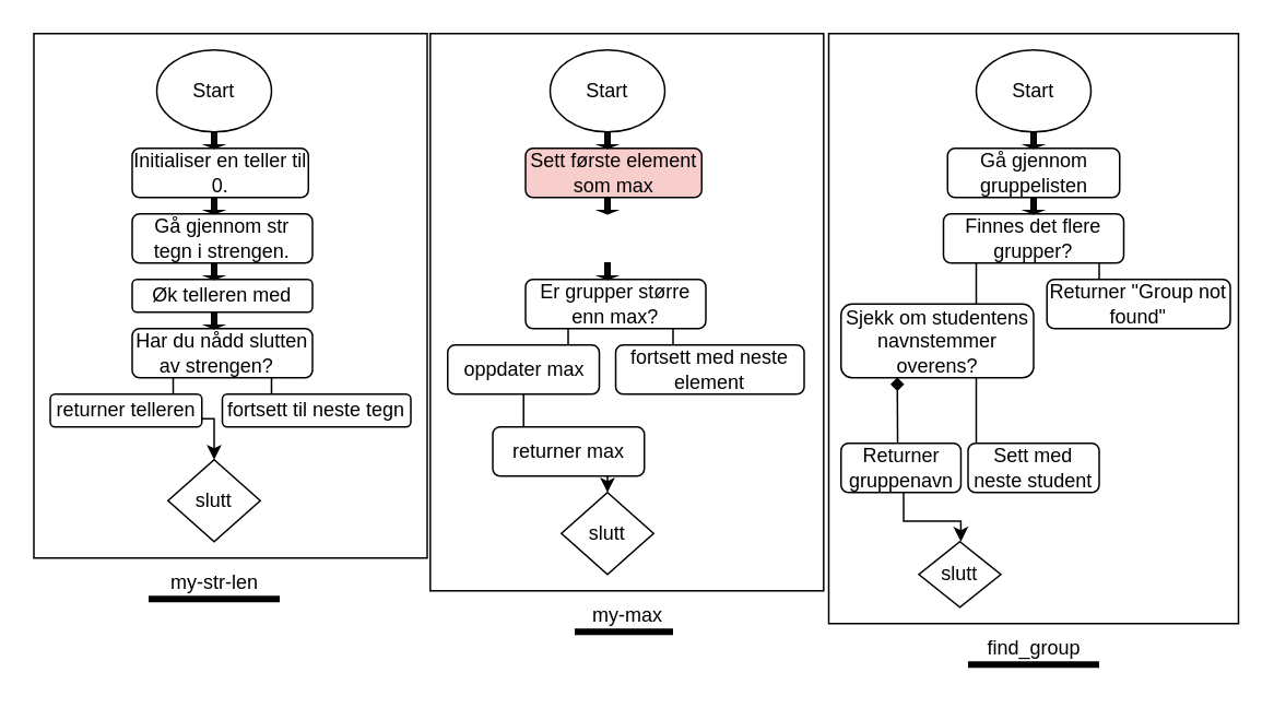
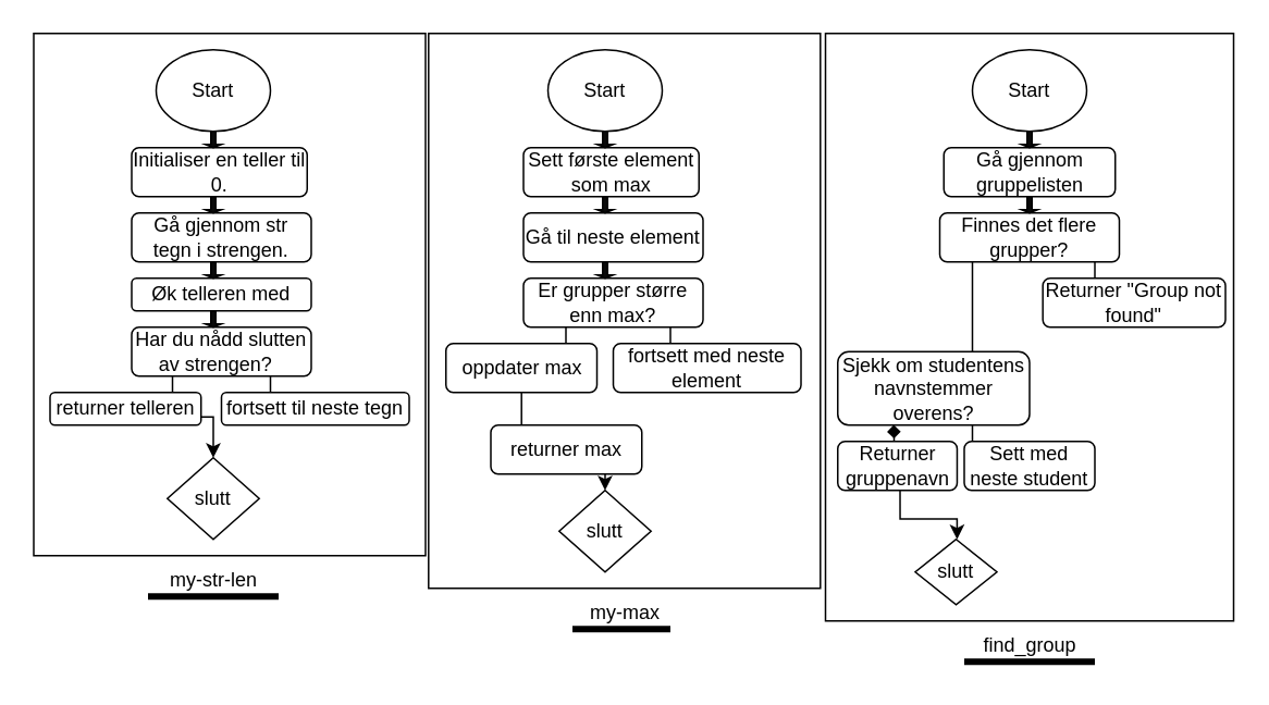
  <mxCell id="0" />
  <mxCell id="1" parent="0" />
  <mxCell id="2" value="" style="verticalLabelPosition=bottom;verticalAlign=top;html=1;shape=mxgraph.basic.rect;fillColor2=none;strokeWidth=1;size=20;indent=5;" vertex="1" parent="1"><mxGeometry x="505" width="250" height="360" as="geometry" y="20" /></mxCell>
  <mxCell id="3" value="" style="verticalLabelPosition=bottom;verticalAlign=top;html=1;shape=mxgraph.basic.rect;fillColor2=none;strokeWidth=1;size=20;indent=5;" vertex="1" parent="1"><mxGeometry x="261.87" width="240" height="340" as="geometry" y="20" /></mxCell>
  <mxCell id="4" value="" style="verticalLabelPosition=bottom;verticalAlign=top;html=1;shape=mxgraph.basic.rect;fillColor2=none;strokeWidth=1;size=20;indent=5;" vertex="1" parent="1"><mxGeometry width="240" height="320" as="geometry" x="20" y="20" /></mxCell>
  <mxCell id="5" value="Start" style="ellipse;whiteSpace=wrap;html=1;" vertex="1" parent="1"><mxGeometry x="95" y="30" width="70" height="50" as="geometry" /></mxCell>
  <mxCell id="6" value="Initialiser en teller til 0." style="rounded=1;whiteSpace=wrap;html=1;" vertex="1" parent="1"><mxGeometry x="80" y="90" width="107.5" height="30" as="geometry" /></mxCell>
  <mxCell id="7" value="Gå gjennom str tegn i strengen." style="rounded=1;whiteSpace=wrap;html=1;" vertex="1" parent="1"><mxGeometry x="80" y="130" width="110" height="30" as="geometry" /></mxCell>
  <mxCell id="8" value="Øk telleren med" style="rounded=1;whiteSpace=wrap;html=1;" vertex="1" parent="1"><mxGeometry x="80" y="170" width="110" height="20" as="geometry" /></mxCell>
  <mxCell id="9" value="" style="edgeStyle=orthogonalEdgeStyle;rounded=0;orthogonalLoop=1;jettySize=auto;html=1;" edge="1" parent="1" target="13"><mxGeometry relative="1" as="geometry"><mxPoint x="105.008" y="230" as="sourcePoint" /><mxPoint x="125.008" y="280.011" as="targetPoint" /><Array as="points"><mxPoint x="105" y="255" /><mxPoint x="130" y="255" /></Array></mxGeometry></mxCell>
  <mxCell id="10" value="" style="edgeStyle=orthogonalEdgeStyle;rounded=0;orthogonalLoop=1;jettySize=auto;html=1;" edge="1" parent="1"><mxGeometry relative="1" as="geometry"><mxPoint x="169.98" y="200" as="sourcePoint" /><mxPoint x="164.998" y="250.011" as="targetPoint" /><Array as="points"><mxPoint x="169.98" y="220" /><mxPoint x="164.98" y="220" /></Array></mxGeometry></mxCell>
  <mxCell id="11" value="Har du nådd slutten av strengen?&amp;nbsp;&amp;nbsp;" style="rounded=1;whiteSpace=wrap;html=1;" vertex="1" parent="1"><mxGeometry x="80" y="200" width="110" height="30" as="geometry" /></mxCell>
  <mxCell id="12" value="returner telleren" style="rounded=1;whiteSpace=wrap;html=1;" vertex="1" parent="1"><mxGeometry x="30" y="240" width="92.5" height="20" as="geometry" /></mxCell>
  <mxCell id="13" value="slutt" style="rhombus;whiteSpace=wrap;html=1;" vertex="1" parent="1"><mxGeometry x="101.88" y="280" width="56.25" height="50" as="geometry" /></mxCell>
  <mxCell id="14" value="fortsett til neste tegn" style="rounded=1;whiteSpace=wrap;html=1;" vertex="1" parent="1"><mxGeometry x="135" y="240" width="115" height="20" as="geometry" /></mxCell>
  <mxCell id="15" value="" style="shape=singleArrow;direction=south;whiteSpace=wrap;html=1;fillColor=#0A0A0A;" vertex="1" parent="1"><mxGeometry x="125.01" y="80" width="10" height="10" as="geometry" /></mxCell>
  <mxCell id="16" value="" style="shape=singleArrow;direction=south;whiteSpace=wrap;html=1;fillColor=#0A0A0A;" vertex="1" parent="1"><mxGeometry x="125.01" y="120" width="10" height="10" as="geometry" /></mxCell>
  <mxCell id="17" value="" style="shape=singleArrow;direction=south;whiteSpace=wrap;html=1;fillColor=#0A0A0A;" vertex="1" parent="1"><mxGeometry x="125.01" y="160" width="10" height="10" as="geometry" /></mxCell>
  <mxCell id="18" value="" style="shape=singleArrow;direction=south;whiteSpace=wrap;html=1;fillColor=#0A0A0A;" vertex="1" parent="1"><mxGeometry x="125.01" y="190" width="10" height="10" as="geometry" /></mxCell>
  <mxCell id="19" value="Start" style="ellipse;whiteSpace=wrap;html=1;" vertex="1" parent="1"><mxGeometry x="335" y="30" width="70" height="50" as="geometry" /></mxCell>
- <mxCell id="20" value="Sett første element som max" style="rounded=1;whiteSpace=wrap;html=1;fillColor=#f8cecc;" vertex="1" parent="1"><mxGeometry x="320" y="90" width="107.5" height="30" as="geometry" /></mxCell>
+ <mxCell id="20" value="Sett første element som max" style="rounded=1;whiteSpace=wrap;html=1;" vertex="1" parent="1"><mxGeometry x="320" y="90" width="107.5" height="30" as="geometry" /></mxCell>
+ <mxCell id="21" value="Gå til neste element" style="rounded=1;whiteSpace=wrap;html=1;" vertex="1" parent="1"><mxGeometry x="320" y="130" width="110" height="30" as="geometry" /></mxCell>
  <mxCell id="22" value="Er grupper større enn max? " style="rounded=1;whiteSpace=wrap;html=1;" vertex="1" parent="1"><mxGeometry x="320" y="170" width="110" height="30" as="geometry" /></mxCell>
  <mxCell id="23" value="" style="edgeStyle=orthogonalEdgeStyle;rounded=0;orthogonalLoop=1;jettySize=auto;html=1;" edge="1" parent="1" source="24" target="25"><mxGeometry relative="1" as="geometry" /></mxCell>
  <mxCell id="24" value="oppdater max" style="rounded=1;whiteSpace=wrap;html=1;" vertex="1" parent="1"><mxGeometry x="272.51" y="210" width="92.5" height="30" as="geometry" /></mxCell>
  <mxCell id="25" value="slutt" style="rhombus;whiteSpace=wrap;html=1;" vertex="1" parent="1"><mxGeometry x="341.88" y="300" width="56.25" height="50" as="geometry" /></mxCell>
  <mxCell id="26" value="fortsett med neste element" style="rounded=1;whiteSpace=wrap;html=1;" vertex="1" parent="1"><mxGeometry x="375.01" y="210" width="115" height="30" as="geometry" /></mxCell>
  <mxCell id="27" value="" style="shape=singleArrow;direction=south;whiteSpace=wrap;html=1;fillColor=#0A0A0A;" vertex="1" parent="1"><mxGeometry x="365.01" y="80" width="10" height="10" as="geometry" /></mxCell>
  <mxCell id="28" value="" style="shape=singleArrow;direction=south;whiteSpace=wrap;html=1;fillColor=#0A0A0A;" vertex="1" parent="1"><mxGeometry x="365.01" y="120" width="10" height="10" as="geometry" /></mxCell>
  <mxCell id="29" value="" style="shape=singleArrow;direction=south;whiteSpace=wrap;html=1;fillColor=#0A0A0A;" vertex="1" parent="1"><mxGeometry x="365.01" y="160" width="10" height="10" as="geometry" /></mxCell>
  <mxCell id="30" value="Start" style="ellipse;whiteSpace=wrap;html=1;" vertex="1" parent="1"><mxGeometry x="595" y="30" width="70" height="50" as="geometry" /></mxCell>
  <mxCell id="31" value="Gå gjennom gruppelisten   " style="rounded=1;whiteSpace=wrap;html=1;" vertex="1" parent="1"><mxGeometry x="577.5" y="90" width="105" height="30" as="geometry" /></mxCell>
  <mxCell id="32" value="" style="edgeStyle=orthogonalEdgeStyle;rounded=0;orthogonalLoop=1;jettySize=auto;html=1;entryX=0.125;entryY=0.333;entryDx=0;entryDy=0;entryPerimeter=0;" edge="1" parent="1" target="37"><mxGeometry relative="1" as="geometry"><mxPoint x="609.5" y="130" as="sourcePoint" /><mxPoint x="594.996" y="270" as="targetPoint" /><Array as="points"><mxPoint x="609" y="140" /><mxPoint x="595" y="140" /><mxPoint x="595" y="280" /></Array></mxGeometry></mxCell>
  <mxCell id="33" value="Finnes det flere grupper?  " style="rounded=1;whiteSpace=wrap;html=1;" vertex="1" parent="1"><mxGeometry x="575" y="130" width="110" height="30" as="geometry" /></mxCell>
  <mxCell id="34" value="Returner &quot;Group not found&quot;         " style="rounded=1;whiteSpace=wrap;html=1;" vertex="1" parent="1"><mxGeometry x="638.13" y="170" width="111.87" height="30" as="geometry" /></mxCell>
- <mxCell id="35" value="Sjekk om studentens navnstemmer overens? " style="rounded=1;whiteSpace=wrap;html=1;" vertex="1" parent="1"><mxGeometry x="512.51" y="185" width="117.49" height="45" as="geometry" /></mxCell>
+ <mxCell id="35" value="Sjekk om studentens navnstemmer overens? " style="rounded=1;whiteSpace=wrap;html=1;" vertex="1" parent="1"><mxGeometry x="512.51" y="215" width="117.49" height="45" as="geometry" /></mxCell>
  <mxCell id="36" value="slutt" style="rhombus;whiteSpace=wrap;html=1;" vertex="1" parent="1"><mxGeometry x="560" y="330" width="50" height="40" as="geometry" /></mxCell>
  <mxCell id="37" value="Sett med neste student" style="rounded=1;whiteSpace=wrap;html=1;" vertex="1" parent="1"><mxGeometry x="590" y="270" width="80" height="30" as="geometry" /></mxCell>
  <mxCell id="38" value="" style="shape=singleArrow;direction=south;whiteSpace=wrap;html=1;fillColor=#0A0A0A;" vertex="1" parent="1"><mxGeometry x="625" y="80" width="10" height="10" as="geometry" /></mxCell>
  <mxCell id="39" value="" style="shape=singleArrow;direction=south;whiteSpace=wrap;html=1;fillColor=#0A0A0A;" vertex="1" parent="1"><mxGeometry x="625" y="120" width="10" height="10" as="geometry" /></mxCell>
  <mxCell id="40" value="returner max" style="rounded=1;whiteSpace=wrap;html=1;" vertex="1" parent="1"><mxGeometry x="300" y="260" width="92.5" height="30" as="geometry" /></mxCell>
  <mxCell id="41" value="" style="endArrow=none;html=1;rounded=0;entryX=0.818;entryY=1.001;entryDx=0;entryDy=0;entryPerimeter=0;" edge="1" parent="1" target="22"><mxGeometry width="50" height="50" relative="1" as="geometry"><mxPoint x="410" y="210" as="sourcePoint" /><mxPoint x="420" y="210" as="targetPoint" /></mxGeometry></mxCell>
  <mxCell id="42" value="" style="endArrow=none;html=1;rounded=0;" edge="1" parent="1"><mxGeometry width="50" height="50" relative="1" as="geometry"><mxPoint x="346" y="210" as="sourcePoint" /><mxPoint x="346" y="200" as="targetPoint" /></mxGeometry></mxCell>
  <mxCell id="43" value="" style="edgeStyle=orthogonalEdgeStyle;rounded=0;orthogonalLoop=1;jettySize=auto;html=1;exitX=0.521;exitY=1;exitDx=0;exitDy=0;exitPerimeter=0;" edge="1" parent="1"><mxGeometry relative="1" as="geometry"><mxPoint x="550.651" y="287.5" as="sourcePoint" /><mxPoint x="585.635" y="330" as="targetPoint" /><Array as="points"><mxPoint x="551.18" y="317.5" /><mxPoint x="586.18" y="317.5" /></Array></mxGeometry></mxCell>
  <mxCell id="44" value="Returner gruppenavn" style="rounded=1;whiteSpace=wrap;html=1;" vertex="1" parent="1"><mxGeometry x="512.51" y="270" width="73.13" height="30" as="geometry" /></mxCell>
  <mxCell id="45" value="" style="endArrow=diamond;html=1;rounded=0;entryX=0.292;entryY=0.996;entryDx=0;entryDy=0;entryPerimeter=0;exitX=0.472;exitY=-0.01;exitDx=0;exitDy=0;exitPerimeter=0;" edge="1" parent="1" source="44" target="35"><mxGeometry width="50" height="50" relative="1" as="geometry"><mxPoint x="550" y="270" as="sourcePoint" /><mxPoint x="546.88" y="260" as="targetPoint" /></mxGeometry></mxCell>
  <mxCell id="46" value="" style="endArrow=none;html=1;rounded=0;entryX=0.292;entryY=0.996;entryDx=0;entryDy=0;entryPerimeter=0;exitX=0.614;exitY=-0.013;exitDx=0;exitDy=0;exitPerimeter=0;" edge="1" parent="1"><mxGeometry width="50" height="50" relative="1" as="geometry"><mxPoint x="670" y="170" as="sourcePoint" /><mxPoint x="670" y="160" as="targetPoint" /></mxGeometry></mxCell>
  <mxCell id="47" value="" style="line;strokeWidth=4;html=1;perimeter=backbonePerimeter;points=[];outlineConnect=0;" vertex="1" parent="1"><mxGeometry x="90" y="360" width="80" height="10" as="geometry" /></mxCell>
  <mxCell id="48" value="" style="line;strokeWidth=4;html=1;perimeter=backbonePerimeter;points=[];outlineConnect=0;" vertex="1" parent="1"><mxGeometry x="350" y="380" width="60" height="10" as="geometry" /></mxCell>
  <mxCell id="49" value="" style="line;strokeWidth=4;html=1;perimeter=backbonePerimeter;points=[];outlineConnect=0;" vertex="1" parent="1"><mxGeometry x="590" y="400" width="80" height="10" as="geometry" /></mxCell>
  <mxCell id="50" value="find_group" style="text;html=1;align=center;verticalAlign=middle;resizable=0;points=[];autosize=1;strokeColor=none;fillColor=none;" vertex="1" parent="1"><mxGeometry x="590" y="380" width="80" height="30" as="geometry" /></mxCell>
  <mxCell id="51" value="my-max" style="text;html=1;align=center;verticalAlign=middle;resizable=0;points=[];autosize=1;strokeColor=none;fillColor=none;" vertex="1" parent="1"><mxGeometry x="346.87" y="360" width="70" height="30" as="geometry" /></mxCell>
  <mxCell id="52" value="my-str-len" style="text;html=1;align=center;verticalAlign=middle;resizable=0;points=[];autosize=1;strokeColor=none;fillColor=none;" vertex="1" parent="1"><mxGeometry x="90" y="340" width="80" height="30" as="geometry" /></mxCell>
